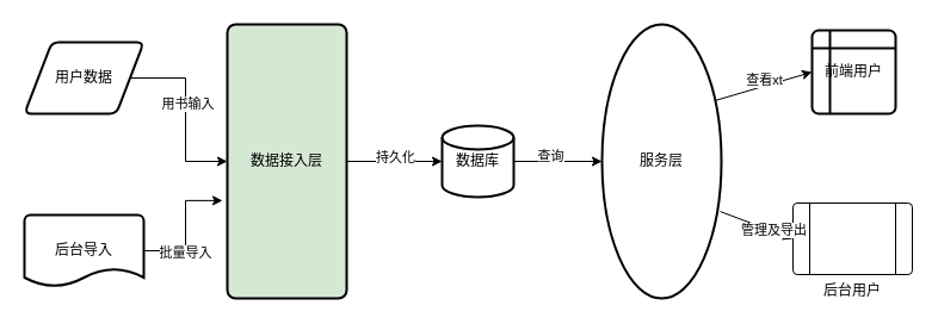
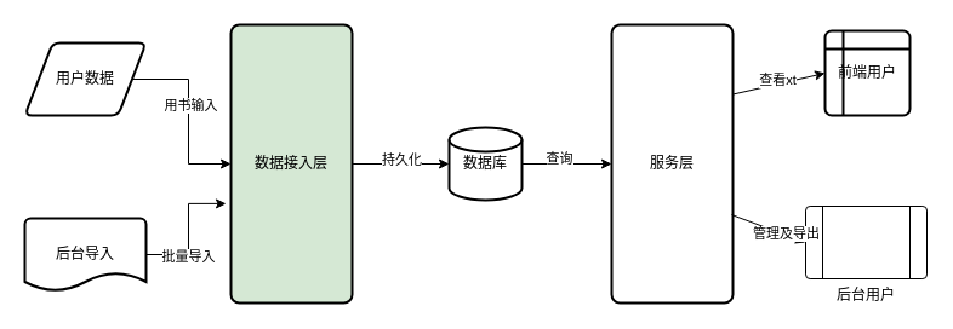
  <mxCell id="0" />
  <mxCell id="1" parent="0" />
  <mxCell id="2" value="数据库" style="strokeWidth=2;html=1;shape=mxgraph.flowchart.database;whiteSpace=wrap;" vertex="1" parent="1"><mxGeometry x="370" y="105" width="60" height="60" as="geometry" /></mxCell>
  <mxCell id="3" style="edgeStyle=orthogonalEdgeStyle;rounded=0;orthogonalLoop=1;jettySize=auto;html=1;exitX=1;exitY=0.5;exitDx=0;exitDy=0;" edge="1" parent="1" source="5" target="12"><mxGeometry relative="1" as="geometry" /></mxCell>
  <mxCell id="4" value="用书输入" style="edgeLabel;html=1;align=center;verticalAlign=middle;resizable=0;points=[];" vertex="1" connectable="0" parent="3"><mxGeometry x="-0.096" y="1" relative="1" as="geometry"><mxPoint as="offset" /></mxGeometry></mxCell>
  <mxCell id="5" value="用户数据" style="shape=parallelogram;html=1;strokeWidth=2;perimeter=parallelogramPerimeter;whiteSpace=wrap;rounded=1;arcSize=12;size=0.23;" vertex="1" parent="1"><mxGeometry x="20" y="35" width="100" height="60" as="geometry" /></mxCell>
  <mxCell id="6" style="edgeStyle=orthogonalEdgeStyle;rounded=0;orthogonalLoop=1;jettySize=auto;html=1;exitX=1;exitY=0.5;exitDx=0;exitDy=0;exitPerimeter=0;entryX=-0.04;entryY=0.643;entryDx=0;entryDy=0;entryPerimeter=0;" edge="1" parent="1" source="8" target="12"><mxGeometry relative="1" as="geometry" /></mxCell>
  <mxCell id="7" value="批量导入" style="edgeLabel;html=1;align=center;verticalAlign=middle;resizable=0;points=[];" vertex="1" connectable="0" parent="6"><mxGeometry x="-0.368" y="-1" relative="1" as="geometry"><mxPoint as="offset" /></mxGeometry></mxCell>
  <mxCell id="8" value="后台导入" style="strokeWidth=2;html=1;shape=mxgraph.flowchart.document2;whiteSpace=wrap;size=0.25;" vertex="1" parent="1"><mxGeometry x="20" y="180" width="100" height="60" as="geometry" /></mxCell>
  <mxCell id="9" value="前端用户" style="shape=internalStorage;whiteSpace=wrap;html=1;dx=15;dy=15;rounded=1;arcSize=8;strokeWidth=2;" vertex="1" parent="1"><mxGeometry x="680" y="25" width="70" height="70" as="geometry" /></mxCell>
  <mxCell id="10" value="后台用户" style="verticalLabelPosition=bottom;verticalAlign=top;html=1;shape=process;whiteSpace=wrap;rounded=1;size=0.14;arcSize=6;" vertex="1" parent="1"><mxGeometry x="664" y="170" width="100" height="60" as="geometry" /></mxCell>
- <mxCell id="11" value="服务层" style="ellipse;whiteSpace=wrap;html=1;absoluteArcSize=1;arcSize=14;strokeWidth=2;" vertex="1" parent="1"><mxGeometry x="504" y="20" width="100" height="230" as="geometry" /></mxCell>
+ <mxCell id="11" value="服务层" style="rounded=1;whiteSpace=wrap;html=1;absoluteArcSize=1;arcSize=14;strokeWidth=2;" vertex="1" parent="1"><mxGeometry x="504" y="20" width="100" height="230" as="geometry" /></mxCell>
  <mxCell id="12" value="数据接入层" style="rounded=1;whiteSpace=wrap;html=1;absoluteArcSize=1;arcSize=14;strokeWidth=2;fillColor=#d5e8d4;" vertex="1" parent="1"><mxGeometry x="190" y="20" width="100" height="230" as="geometry" /></mxCell>
  <mxCell id="13" value="" style="endArrow=classic;html=1;rounded=0;exitX=1;exitY=0.5;exitDx=0;exitDy=0;exitPerimeter=0;entryX=0;entryY=0.5;entryDx=0;entryDy=0;" edge="1" parent="1" source="2" target="11"><mxGeometry width="50" height="50" relative="1" as="geometry"><mxPoint x="454" y="135" as="sourcePoint" /><mxPoint x="454" y="-40" as="targetPoint" /></mxGeometry></mxCell>
  <mxCell id="14" value="" style="endArrow=classic;html=1;rounded=0;exitX=1;exitY=0.5;exitDx=0;exitDy=0;entryX=0;entryY=0.5;entryDx=0;entryDy=0;entryPerimeter=0;" edge="1" parent="1" source="12" target="2"><mxGeometry width="50" height="50" relative="1" as="geometry"><mxPoint x="380" y="120" as="sourcePoint" /><mxPoint x="340" y="150" as="targetPoint" /></mxGeometry></mxCell>
  <mxCell id="15" value="持久化" style="edgeLabel;html=1;align=center;verticalAlign=middle;resizable=0;points=[];" vertex="1" connectable="0" parent="14"><mxGeometry x="0.457" y="4" relative="1" as="geometry"><mxPoint x="-18" as="offset" /></mxGeometry></mxCell>
  <mxCell id="16" value="查询" style="edgeLabel;html=1;align=center;verticalAlign=middle;resizable=0;points=[];" vertex="1" connectable="0" parent="14"><mxGeometry x="0.457" y="4" relative="1" as="geometry"><mxPoint x="112" y="-1" as="offset" /></mxGeometry></mxCell>
  <mxCell id="17" value="" style="endArrow=classic;html=1;rounded=0;exitX=1;exitY=0.25;exitDx=0;exitDy=0;entryX=0;entryY=0.5;entryDx=0;entryDy=0;" edge="1" parent="1" source="11" target="9"><mxGeometry width="50" height="50" relative="1" as="geometry"><mxPoint x="380" y="120" as="sourcePoint" /><mxPoint x="430" y="70" as="targetPoint" /></mxGeometry></mxCell>
  <mxCell id="18" value="查看xt" style="edgeLabel;html=1;align=center;verticalAlign=middle;resizable=0;points=[];" vertex="1" connectable="0" parent="17"><mxGeometry x="0.41" y="-3" relative="1" as="geometry"><mxPoint x="-18" y="-3" as="offset" /></mxGeometry></mxCell>
  <mxCell id="19" value="" style="endArrow=classic;html=1;rounded=0;entryX=0;entryY=0.5;entryDx=0;entryDy=0;exitX=0.99;exitY=0.683;exitDx=0;exitDy=0;exitPerimeter=0;" edge="1" parent="1" source="11" target="10"><mxGeometry width="50" height="50" relative="1" as="geometry"><mxPoint x="380" y="120" as="sourcePoint" /><mxPoint x="430" y="70" as="targetPoint" /></mxGeometry></mxCell>
  <mxCell id="20" value="管理及导出" style="edgeLabel;html=1;align=center;verticalAlign=middle;resizable=0;points=[];" vertex="1" connectable="0" parent="19"><mxGeometry x="0.436" y="1" relative="1" as="geometry"><mxPoint as="offset" /></mxGeometry></mxCell>
